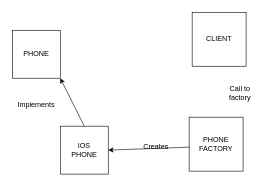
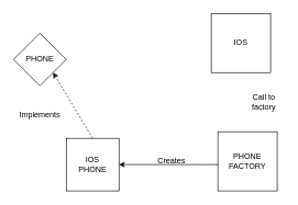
  <mxCell id="0" />
  <mxCell id="1" parent="0" />
- <mxCell id="2" value="PHONE" style="whiteSpace=wrap;html=1;aspect=fixed;" vertex="1" parent="1"><mxGeometry x="20" y="50" width="80" height="80" as="geometry" /></mxCell>
+ <mxCell id="2" value="PHONE" style="rhombus;whiteSpace=wrap;html=1;aspect=fixed;" vertex="1" parent="1"><mxGeometry x="20" y="50" width="80" height="80" as="geometry" /></mxCell>
  <mxCell id="3" value="IOS&lt;br&gt;PHONE" style="whiteSpace=wrap;html=1;aspect=fixed;" vertex="1" parent="1"><mxGeometry x="100" y="210" width="80" height="80" as="geometry" /></mxCell>
- <mxCell id="4" value="" style="endArrow=classic;html=1;rounded=0;exitX=0.5;exitY=0;exitDx=0;exitDy=0;entryX=1;entryY=1;entryDx=0;entryDy=0;" edge="1" parent="1" source="3" target="2"><mxGeometry width="50" height="50" relative="1" as="geometry"><mxPoint x="250" y="230" as="sourcePoint" /><mxPoint x="300" y="180" as="targetPoint" /></mxGeometry></mxCell>
- <mxCell id="5" value="PHONE&lt;br&gt;FACTORY" style="whiteSpace=wrap;html=1;aspect=fixed;" vertex="1" parent="1"><mxGeometry x="315" y="195" width="90" height="90" as="geometry" /></mxCell>
+ <mxCell id="4" value="" style="endArrow=classic;html=1;rounded=0;exitX=0.5;exitY=0;exitDx=0;exitDy=0;entryX=1;entryY=1;entryDx=0;entryDy=0;dashed=1;" edge="1" parent="1" source="3" target="2"><mxGeometry width="50" height="50" relative="1" as="geometry"><mxPoint x="250" y="230" as="sourcePoint" /><mxPoint x="300" y="180" as="targetPoint" /></mxGeometry></mxCell>
+ <mxCell id="5" value="PHONE&lt;br&gt;FACTORY" style="whiteSpace=wrap;html=1;aspect=fixed;" vertex="1" parent="1"><mxGeometry x="330" y="200" width="90" height="90" as="geometry" /></mxCell>
  <mxCell id="6" value="" style="endArrow=classic;html=1;rounded=0;exitX=0;exitY=0.556;exitDx=0;exitDy=0;exitPerimeter=0;entryX=1;entryY=0.5;entryDx=0;entryDy=0;" edge="1" parent="1" source="5" target="3"><mxGeometry width="50" height="50" relative="1" as="geometry"><mxPoint x="320" y="240" as="sourcePoint" /><mxPoint x="300" y="160" as="targetPoint" /></mxGeometry></mxCell>
  <mxCell id="7" value="Creates" style="text;html=1;strokeColor=none;fillColor=none;align=center;verticalAlign=middle;whiteSpace=wrap;rounded=0;" vertex="1" parent="1"><mxGeometry x="230" y="230" width="60" height="30" as="geometry" /></mxCell>
- <mxCell id="8" value="CLIENT" style="whiteSpace=wrap;html=1;aspect=fixed;" vertex="1" parent="1"><mxGeometry x="320" y="20" width="90" height="90" as="geometry" /></mxCell>
+ <mxCell id="8" value="IOS" style="whiteSpace=wrap;html=1;aspect=fixed;" vertex="1" parent="1"><mxGeometry x="320" y="20" width="90" height="90" as="geometry" /></mxCell>
  <mxCell id="9" value="Call to factory" style="text;html=1;strokeColor=none;fillColor=none;align=center;verticalAlign=middle;whiteSpace=wrap;rounded=0;" vertex="1" parent="1"><mxGeometry x="370" y="140" width="60" height="30" as="geometry" /></mxCell>
  <mxCell id="10" value="Implements" style="text;html=1;strokeColor=none;fillColor=none;align=center;verticalAlign=middle;whiteSpace=wrap;rounded=0;" vertex="1" parent="1"><mxGeometry x="30" y="160" width="60" height="30" as="geometry" /></mxCell>
